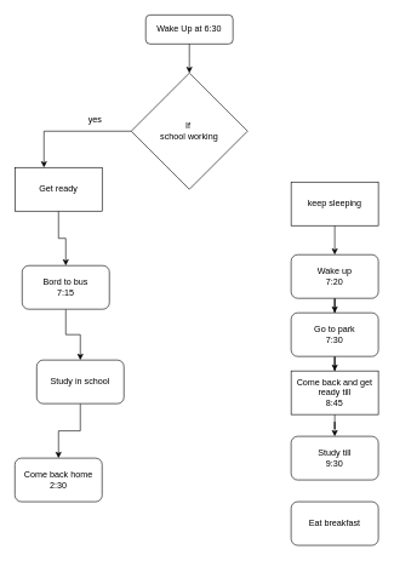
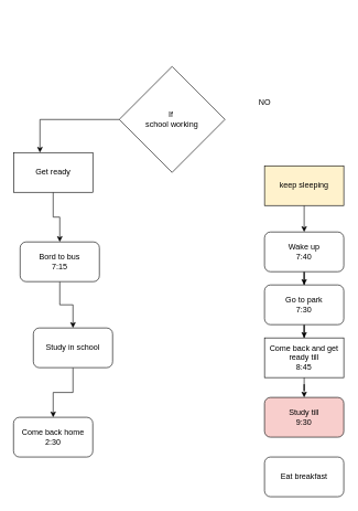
  <mxCell id="0" />
  <mxCell id="1" parent="0" />
- <mxCell id="2" value="Wake Up at 6:30" style="rounded=1;whiteSpace=wrap;html=1;fontSize=12;glass=0;strokeWidth=1;shadow=0;" parent="1" vertex="1"><mxGeometry x="200" y="20" width="120" height="40" as="geometry" /></mxCell>
  <mxCell id="3" value="" style="edgeStyle=orthogonalEdgeStyle;rounded=0;orthogonalLoop=1;jettySize=auto;html=1;" edge="1" parent="1" source="4" target="14"><mxGeometry relative="1" as="geometry"><Array as="points"><mxPoint x="60" y="180" /></Array></mxGeometry></mxCell>
  <mxCell id="4" value="If&amp;nbsp;&lt;div&gt;school working&lt;/div&gt;" style="rhombus;whiteSpace=wrap;html=1;" vertex="1" parent="1"><mxGeometry x="180" y="100" width="160" height="160" as="geometry" /></mxCell>
  <mxCell id="5" value="" style="edgeStyle=orthogonalEdgeStyle;rounded=0;orthogonalLoop=1;jettySize=auto;html=1;" edge="1" parent="1" source="6" target="18"><mxGeometry relative="1" as="geometry" /></mxCell>
  <mxCell id="6" value="Bord to bus&lt;br&gt;7:15" style="rounded=1;whiteSpace=wrap;html=1;" vertex="1" parent="1"><mxGeometry x="30" y="365" width="120" height="60" as="geometry" /></mxCell>
  <mxCell id="7" value="" style="edgeStyle=orthogonalEdgeStyle;rounded=0;orthogonalLoop=1;jettySize=auto;html=1;" edge="1" parent="1" source="8" target="16"><mxGeometry relative="1" as="geometry" /></mxCell>
- <mxCell id="8" value="Wake up&lt;div&gt;7:20&lt;/div&gt;" style="rounded=1;whiteSpace=wrap;html=1;" vertex="1" parent="1"><mxGeometry x="400" y="350" width="120" height="60" as="geometry" /></mxCell>
- <mxCell id="9" value="" style="endArrow=classic;html=1;rounded=0;exitX=0.5;exitY=1;exitDx=0;exitDy=0;entryX=0.5;entryY=0;entryDx=0;entryDy=0;" edge="1" parent="1" source="2" target="4"><mxGeometry width="50" height="50" relative="1" as="geometry"><mxPoint x="210" y="110" as="sourcePoint" /><mxPoint x="260" y="60" as="targetPoint" /><Array as="points"><mxPoint x="260" y="80" /><mxPoint x="260" y="90" /></Array></mxGeometry></mxCell>
- <mxCell id="10" value="yes" style="text;html=1;align=center;verticalAlign=middle;resizable=0;points=[];autosize=1;strokeColor=none;fillColor=none;" vertex="1" parent="1"><mxGeometry x="110" y="150" width="40" height="30" as="geometry" /></mxCell>
+ <mxCell id="8" value="Wake up&lt;div&gt;7:40&lt;/div&gt;" style="rounded=1;whiteSpace=wrap;html=1;" vertex="1" parent="1"><mxGeometry x="400" y="350" width="120" height="60" as="geometry" /></mxCell>
  <mxCell id="11" value="" style="edgeStyle=orthogonalEdgeStyle;rounded=0;orthogonalLoop=1;jettySize=auto;html=1;" edge="1" parent="1" source="12" target="8"><mxGeometry relative="1" as="geometry" /></mxCell>
- <mxCell id="12" value="keep sleeping" style="whiteSpace=wrap;html=1;" vertex="1" parent="1"><mxGeometry x="400" y="250" width="120" height="60" as="geometry" /></mxCell>
+ <mxCell id="12" value="keep sleeping" style="whiteSpace=wrap;html=1;fillColor=#fff2cc;" vertex="1" parent="1"><mxGeometry x="400" y="250" width="120" height="60" as="geometry" /></mxCell>
  <mxCell id="13" value="" style="edgeStyle=orthogonalEdgeStyle;rounded=0;orthogonalLoop=1;jettySize=auto;html=1;" edge="1" parent="1" source="14" target="6"><mxGeometry relative="1" as="geometry" /></mxCell>
  <mxCell id="14" value="Get ready" style="whiteSpace=wrap;html=1;" vertex="1" parent="1"><mxGeometry x="20" y="230" width="120" height="60" as="geometry" /></mxCell>
  <mxCell id="15" value="" style="edgeStyle=orthogonalEdgeStyle;rounded=0;orthogonalLoop=1;jettySize=auto;html=1;" edge="1" parent="1" source="16" target="20"><mxGeometry relative="1" as="geometry" /></mxCell>
  <mxCell id="16" value="Go to park&lt;br&gt;7:30" style="rounded=1;whiteSpace=wrap;html=1;" vertex="1" parent="1"><mxGeometry x="400" y="430" width="120" height="60" as="geometry" /></mxCell>
  <mxCell id="17" value="" style="edgeStyle=orthogonalEdgeStyle;rounded=0;orthogonalLoop=1;jettySize=auto;html=1;" edge="1" parent="1" source="18" target="21"><mxGeometry relative="1" as="geometry" /></mxCell>
  <mxCell id="18" value="Study in school" style="rounded=1;whiteSpace=wrap;html=1;" vertex="1" parent="1"><mxGeometry x="50" y="495" width="120" height="60" as="geometry" /></mxCell>
  <mxCell id="19" value="" style="edgeStyle=orthogonalEdgeStyle;rounded=0;orthogonalLoop=1;jettySize=auto;html=1;" edge="1" parent="1" source="20" target="22"><mxGeometry relative="1" as="geometry" /></mxCell>
  <mxCell id="20" value="Come back and get ready till&lt;br&gt;8:45" style="whiteSpace=wrap;html=1;rounded=0;" vertex="1" parent="1"><mxGeometry x="400" y="510" width="120" height="60" as="geometry" /></mxCell>
  <mxCell id="21" value="Come back home&lt;br&gt;2:30" style="rounded=1;whiteSpace=wrap;html=1;" vertex="1" parent="1"><mxGeometry x="20" y="630" width="120" height="60" as="geometry" /></mxCell>
- <mxCell id="22" value="Study till&lt;div&gt;9:30&lt;/div&gt;" style="rounded=1;whiteSpace=wrap;html=1;" vertex="1" parent="1"><mxGeometry x="400" y="600" width="120" height="60" as="geometry" /></mxCell>
+ <mxCell id="22" value="Study till&lt;div&gt;9:30&lt;/div&gt;" style="rounded=1;whiteSpace=wrap;html=1;fillColor=#f8cecc;" vertex="1" parent="1"><mxGeometry x="400" y="600" width="120" height="60" as="geometry" /></mxCell>
  <mxCell id="23" value="Eat breakfast" style="rounded=1;whiteSpace=wrap;html=1;" vertex="1" parent="1"><mxGeometry x="400" y="690" width="120" height="60" as="geometry" /></mxCell>
+ <mxCell id="24" value="NO" style="text;html=1;align=center;verticalAlign=middle;resizable=0;points=[];autosize=1;strokeColor=none;fillColor=none;" vertex="1" parent="1"><mxGeometry x="380" y="140" width="40" height="30" as="geometry" /></mxCell>
